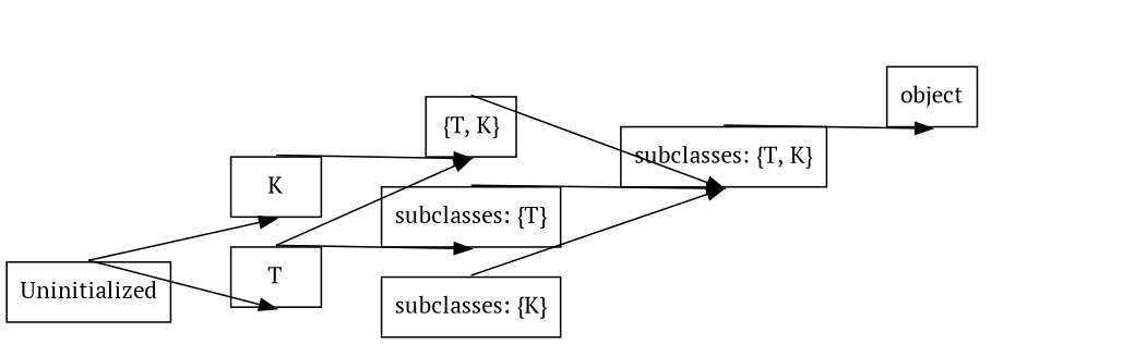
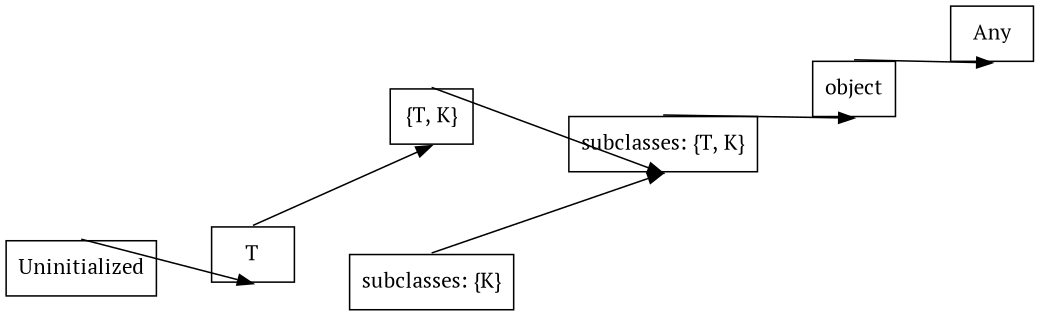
  digraph {
    fontname="PT Serif"
    rankdir=LR
    splines=line
    node [fontname="PT Serif" shape=box]
    edge [fontname="PT Serif" headport=s tailport=n]
    n1 [label=Uninitialized]
-   K
    T
    n4 [label="{T, K}"]
-   n5 [label="subclasses: {T}"]
    n6 [label="subclasses: {T, K}"]
    object
+   n8 [label=Any]
    n9 [label="subclasses: {K}"]
-   n1 -> K
    n1 -> T
-   K -> n4
    T -> n4
-   T -> n5
    n4 -> n6
-   n5 -> n6
    n6 -> object
+   object -> n8
    n9 -> n6
  }
